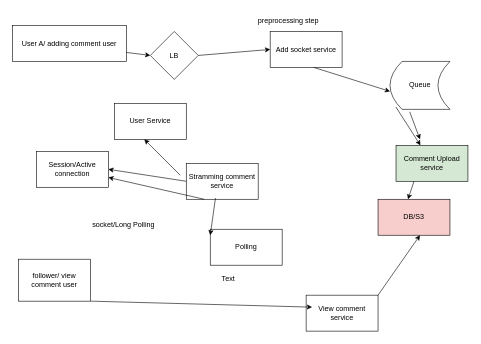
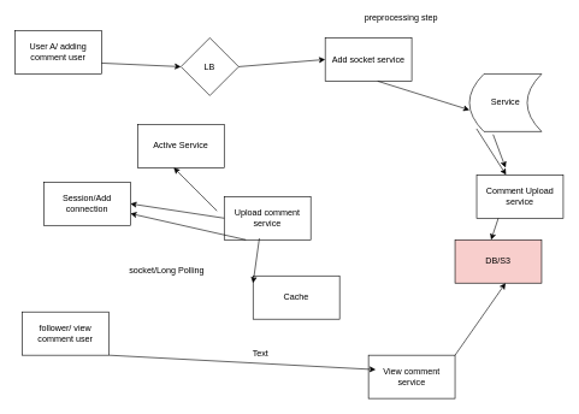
  <mxCell id="0" />
  <mxCell id="1" parent="0" />
- <mxCell id="2" value="User A/ adding comment user" style="rounded=0;whiteSpace=wrap;html=1;" vertex="1" parent="1"><mxGeometry x="20" y="42" width="190" height="60" as="geometry" /></mxCell>
- <mxCell id="3" value="follower/ view comment user" style="rounded=0;whiteSpace=wrap;html=1;" vertex="1" parent="1"><mxGeometry x="30" y="432" width="120" height="70" as="geometry" /></mxCell>
+ <mxCell id="2" value="User A/ adding comment user" style="rounded=0;whiteSpace=wrap;html=1;" vertex="1" parent="1"><mxGeometry x="20" y="42" width="120" height="60" as="geometry" /></mxCell>
+ <mxCell id="3" value="follower/ view comment user" style="rounded=0;whiteSpace=wrap;html=1;" vertex="1" parent="1"><mxGeometry x="30" y="432" width="120" height="60" as="geometry" /></mxCell>
  <mxCell id="4" value="LB" style="rhombus;whiteSpace=wrap;html=1;" vertex="1" parent="1"><mxGeometry x="250" y="52" width="80" height="80" as="geometry" /></mxCell>
  <mxCell id="5" value="" style="endArrow=classic;html=1;rounded=0;exitX=1;exitY=0.75;exitDx=0;exitDy=0;" edge="1" parent="1" source="2"><mxGeometry width="50" height="50" relative="1" as="geometry"><mxPoint x="200" y="142" as="sourcePoint" /><mxPoint x="250" y="92" as="targetPoint" /></mxGeometry></mxCell>
  <mxCell id="6" value="" style="endArrow=classic;html=1;rounded=0;" edge="1" parent="1"><mxGeometry width="50" height="50" relative="1" as="geometry"><mxPoint x="330" y="92" as="sourcePoint" /><mxPoint x="450" y="82" as="targetPoint" /></mxGeometry></mxCell>
  <mxCell id="7" value="Add socket service" style="rounded=0;whiteSpace=wrap;html=1;" vertex="1" parent="1"><mxGeometry x="450" y="52" width="120" height="60" as="geometry" /></mxCell>
- <mxCell id="8" value="Stramming comment service" style="rounded=0;whiteSpace=wrap;html=1;" vertex="1" parent="1"><mxGeometry x="310" y="272" width="120" height="60" as="geometry" /></mxCell>
- <mxCell id="9" value="User Service" style="rounded=0;whiteSpace=wrap;html=1;" vertex="1" parent="1"><mxGeometry x="190" y="172" width="120" height="60" as="geometry" /></mxCell>
- <mxCell id="10" value="Queue" style="shape=dataStorage;whiteSpace=wrap;html=1;fixedSize=1;" vertex="1" parent="1"><mxGeometry x="650" y="102" width="100" height="80" as="geometry" /></mxCell>
+ <mxCell id="8" value="Upload comment service" style="rounded=0;whiteSpace=wrap;html=1;" vertex="1" parent="1"><mxGeometry x="310" y="272" width="120" height="60" as="geometry" /></mxCell>
+ <mxCell id="9" value="Active Service" style="rounded=0;whiteSpace=wrap;html=1;" vertex="1" parent="1"><mxGeometry x="190" y="172" width="120" height="60" as="geometry" /></mxCell>
+ <mxCell id="10" value="Service" style="shape=dataStorage;whiteSpace=wrap;html=1;fixedSize=1;" vertex="1" parent="1"><mxGeometry x="650" y="102" width="100" height="80" as="geometry" /></mxCell>
  <mxCell id="11" value="" style="endArrow=classic;html=1;rounded=0;exitX=0.606;exitY=1;exitDx=0;exitDy=0;exitPerimeter=0;" edge="1" parent="1" source="7"><mxGeometry width="50" height="50" relative="1" as="geometry"><mxPoint x="600" y="202" as="sourcePoint" /><mxPoint x="650" y="152" as="targetPoint" /></mxGeometry></mxCell>
- <mxCell id="12" value="Comment Upload service" style="rounded=0;whiteSpace=wrap;html=1;fillColor=#d5e8d4;" vertex="1" parent="1"><mxGeometry x="660" y="242" width="120" height="60" as="geometry" /></mxCell>
+ <mxCell id="12" value="Comment Upload service" style="rounded=0;whiteSpace=wrap;html=1;" vertex="1" parent="1"><mxGeometry x="660" y="242" width="120" height="60" as="geometry" /></mxCell>
  <mxCell id="13" value="DB/S3" style="rounded=0;whiteSpace=wrap;html=1;fillColor=#f8cecc;" vertex="1" parent="1"><mxGeometry x="630" y="332" width="120" height="60" as="geometry" /></mxCell>
  <mxCell id="14" value="" style="endArrow=classic;html=1;rounded=0;exitX=0.25;exitY=1;exitDx=0;exitDy=0;" edge="1" parent="1" source="12"><mxGeometry width="50" height="50" relative="1" as="geometry"><mxPoint x="630" y="382" as="sourcePoint" /><mxPoint x="680" y="332" as="targetPoint" /></mxGeometry></mxCell>
  <mxCell id="15" value="" style="endArrow=classic;html=1;rounded=0;exitX=0.328;exitY=1.05;exitDx=0;exitDy=0;exitPerimeter=0;" edge="1" parent="1" source="10"><mxGeometry width="50" height="50" relative="1" as="geometry"><mxPoint x="610" y="282" as="sourcePoint" /><mxPoint x="700" y="232" as="targetPoint" /></mxGeometry></mxCell>
  <mxCell id="16" value="" style="endArrow=classic;html=1;rounded=0;exitX=0.098;exitY=0.95;exitDx=0;exitDy=0;exitPerimeter=0;" edge="1" parent="1" source="10" target="12"><mxGeometry width="50" height="50" relative="1" as="geometry"><mxPoint x="500" y="262" as="sourcePoint" /><mxPoint x="550" y="212" as="targetPoint" /></mxGeometry></mxCell>
  <mxCell id="17" value="" style="endArrow=classic;html=1;rounded=0;exitX=0.25;exitY=1;exitDx=0;exitDy=0;" edge="1" parent="1" source="8" target="27"><mxGeometry width="50" height="50" relative="1" as="geometry"><mxPoint x="190" y="422" as="sourcePoint" /><mxPoint x="240" y="372" as="targetPoint" /></mxGeometry></mxCell>
  <mxCell id="18" value="" style="endArrow=classic;html=1;rounded=0;" edge="1" parent="1"><mxGeometry width="50" height="50" relative="1" as="geometry"><mxPoint x="300" y="292" as="sourcePoint" /><mxPoint x="240" y="232" as="targetPoint" /></mxGeometry></mxCell>
- <mxCell id="19" value="Polling" style="rounded=0;whiteSpace=wrap;html=1;" vertex="1" parent="1"><mxGeometry x="350" y="382" width="120" height="60" as="geometry" /></mxCell>
+ <mxCell id="19" value="Cache" style="rounded=0;whiteSpace=wrap;html=1;" vertex="1" parent="1"><mxGeometry x="350" y="382" width="120" height="60" as="geometry" /></mxCell>
  <mxCell id="20" value="" style="endArrow=classic;html=1;rounded=0;exitX=0.406;exitY=0.967;exitDx=0;exitDy=0;exitPerimeter=0;" edge="1" parent="1" source="8"><mxGeometry width="50" height="50" relative="1" as="geometry"><mxPoint x="300" y="442" as="sourcePoint" /><mxPoint x="350" y="392" as="targetPoint" /></mxGeometry></mxCell>
- <mxCell id="21" value="Text" style="text;html=1;align=center;verticalAlign=middle;resizable=0;points=[];autosize=1;strokeColor=none;fillColor=none;" vertex="1" parent="1"><mxGeometry x="355" y="450" width="50" height="30" as="geometry" /></mxCell>
- <mxCell id="22" value="socket/Long Polling" style="text;html=1;align=center;verticalAlign=middle;resizable=0;points=[];autosize=1;strokeColor=none;fillColor=none;" vertex="1" parent="1"><mxGeometry x="140" y="360" width="130" height="30" as="geometry" /></mxCell>
- <mxCell id="23" value="preprocessing step" style="text;html=1;align=center;verticalAlign=middle;resizable=0;points=[];autosize=1;strokeColor=none;fillColor=none;" vertex="1" parent="1"><mxGeometry x="420" y="20" width="120" height="30" as="geometry" /></mxCell>
+ <mxCell id="21" value="Text" style="text;html=1;align=center;verticalAlign=middle;resizable=0;points=[];autosize=1;strokeColor=none;fillColor=none;" vertex="1" parent="1"><mxGeometry x="335" y="475" width="50" height="30" as="geometry" /></mxCell>
+ <mxCell id="22" value="socket/Long Polling" style="text;html=1;align=center;verticalAlign=middle;resizable=0;points=[];autosize=1;strokeColor=none;fillColor=none;" vertex="1" parent="1"><mxGeometry x="165" y="360" width="130" height="30" as="geometry" /></mxCell>
+ <mxCell id="23" value="preprocessing step" style="text;html=1;align=center;verticalAlign=middle;resizable=0;points=[];autosize=1;strokeColor=none;fillColor=none;" vertex="1" parent="1"><mxGeometry x="495" y="10" width="120" height="30" as="geometry" /></mxCell>
  <mxCell id="24" value="View comment service" style="rounded=0;whiteSpace=wrap;html=1;" vertex="1" parent="1"><mxGeometry x="510" y="492" width="120" height="60" as="geometry" /></mxCell>
  <mxCell id="25" value="" style="endArrow=classic;html=1;rounded=0;exitX=1;exitY=1;exitDx=0;exitDy=0;" edge="1" parent="1" source="3"><mxGeometry width="50" height="50" relative="1" as="geometry"><mxPoint x="470" y="562" as="sourcePoint" /><mxPoint x="520" y="512" as="targetPoint" /></mxGeometry></mxCell>
  <mxCell id="26" value="" style="endArrow=classic;html=1;rounded=0;exitX=1;exitY=0;exitDx=0;exitDy=0;" edge="1" parent="1" source="24"><mxGeometry width="50" height="50" relative="1" as="geometry"><mxPoint x="650" y="442" as="sourcePoint" /><mxPoint x="700" y="392" as="targetPoint" /></mxGeometry></mxCell>
- <mxCell id="27" value="Session/Active connection" style="rounded=0;whiteSpace=wrap;html=1;" vertex="1" parent="1"><mxGeometry x="60" y="252" width="120" height="60" as="geometry" /></mxCell>
+ <mxCell id="27" value="Session/Add connection" style="rounded=0;whiteSpace=wrap;html=1;" vertex="1" parent="1"><mxGeometry x="60" y="252" width="120" height="60" as="geometry" /></mxCell>
  <mxCell id="28" value="" style="endArrow=classic;html=1;rounded=0;exitX=0;exitY=0.5;exitDx=0;exitDy=0;" edge="1" parent="1" source="8"><mxGeometry width="50" height="50" relative="1" as="geometry"><mxPoint x="130" y="332" as="sourcePoint" /><mxPoint x="180" y="282" as="targetPoint" /></mxGeometry></mxCell>
